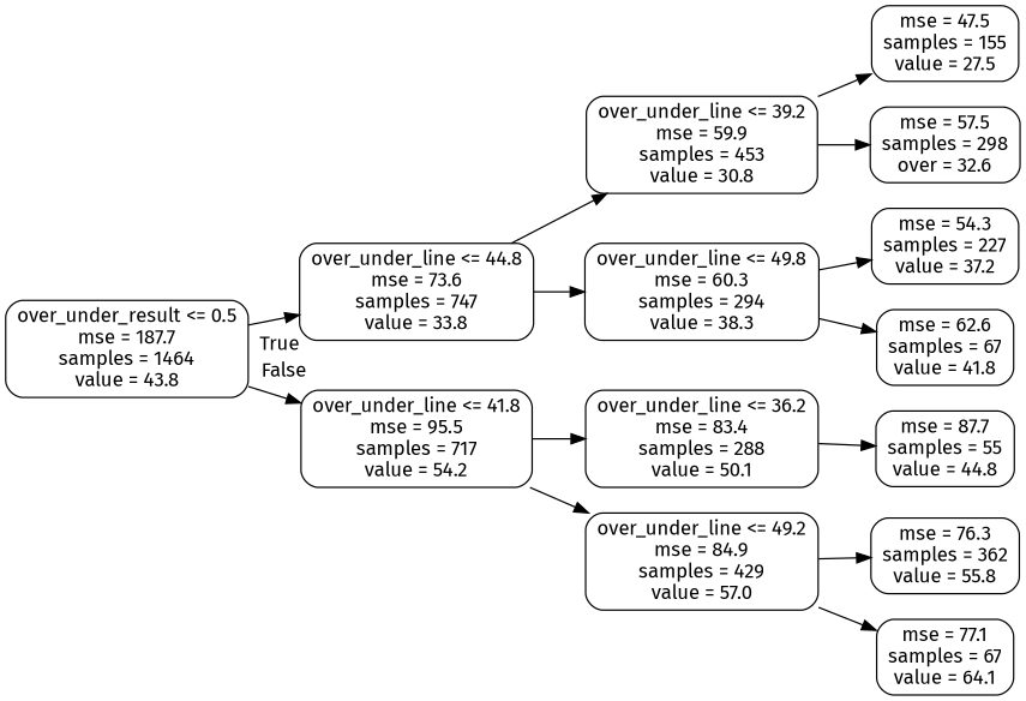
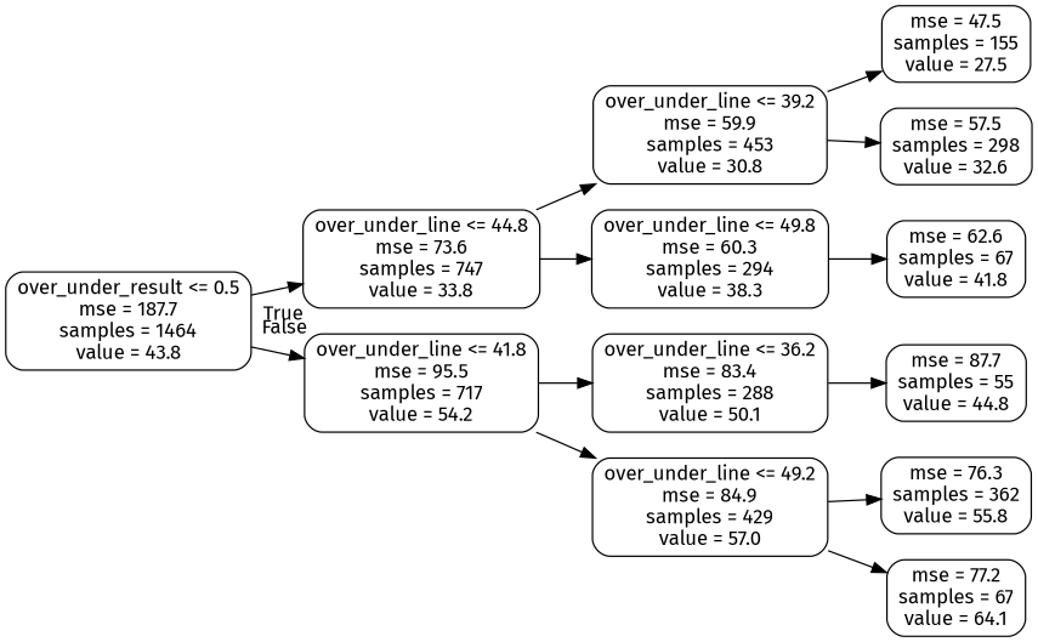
  digraph {
    fontname="Fira Sans"
    rankdir=LR
    node [color=black fontname="Fira Sans" shape=box style=rounded]
    edge [fontname="Fira Sans"]
    n1 [label="over_under_result <= 0.5\nmse = 187.7\nsamples = 1464\nvalue = 43.8"]
    n2 [label="over_under_line <= 44.8\nmse = 73.6\nsamples = 747\nvalue = 33.8"]
    n3 [label="over_under_line <= 41.8\nmse = 95.5\nsamples = 717\nvalue = 54.2"]
    n4 [label="over_under_line <= 39.2\nmse = 59.9\nsamples = 453\nvalue = 30.8"]
    n5 [label="over_under_line <= 49.8\nmse = 60.3\nsamples = 294\nvalue = 38.3"]
    n6 [label="over_under_line <= 36.2\nmse = 83.4\nsamples = 288\nvalue = 50.1"]
    n7 [label="over_under_line <= 49.2\nmse = 84.9\nsamples = 429\nvalue = 57.0"]
    n8 [label="mse = 47.5\nsamples = 155\nvalue = 27.5"]
-   n9 [label="mse = 57.5\nsamples = 298\nover = 32.6"]
-   n10 [label="mse = 54.3\nsamples = 227\nvalue = 37.2"]
+   n9 [label="mse = 57.5\nsamples = 298\nvalue = 32.6"]
    n11 [label="mse = 62.6\nsamples = 67\nvalue = 41.8"]
    n12 [label="mse = 87.7\nsamples = 55\nvalue = 44.8"]
    n13 [label="mse = 76.3\nsamples = 362\nvalue = 55.8"]
-   n14 [label="mse = 77.1\nsamples = 67\nvalue = 64.1"]
+   n14 [label="mse = 77.2\nsamples = 67\nvalue = 64.1"]
    n1 -> n2 [headlabel=True labelangle=45 labeldistance=2.5]
    n1 -> n3 [headlabel=False labelangle=-45 labeldistance=2.5]
    n2 -> n4
    n2 -> n5
    n3 -> n6
    n3 -> n7
    n4 -> n8
    n4 -> n9
-   n5 -> n10
    n5 -> n11
    n6 -> n12
    n7 -> n13
    n7 -> n14
  }
